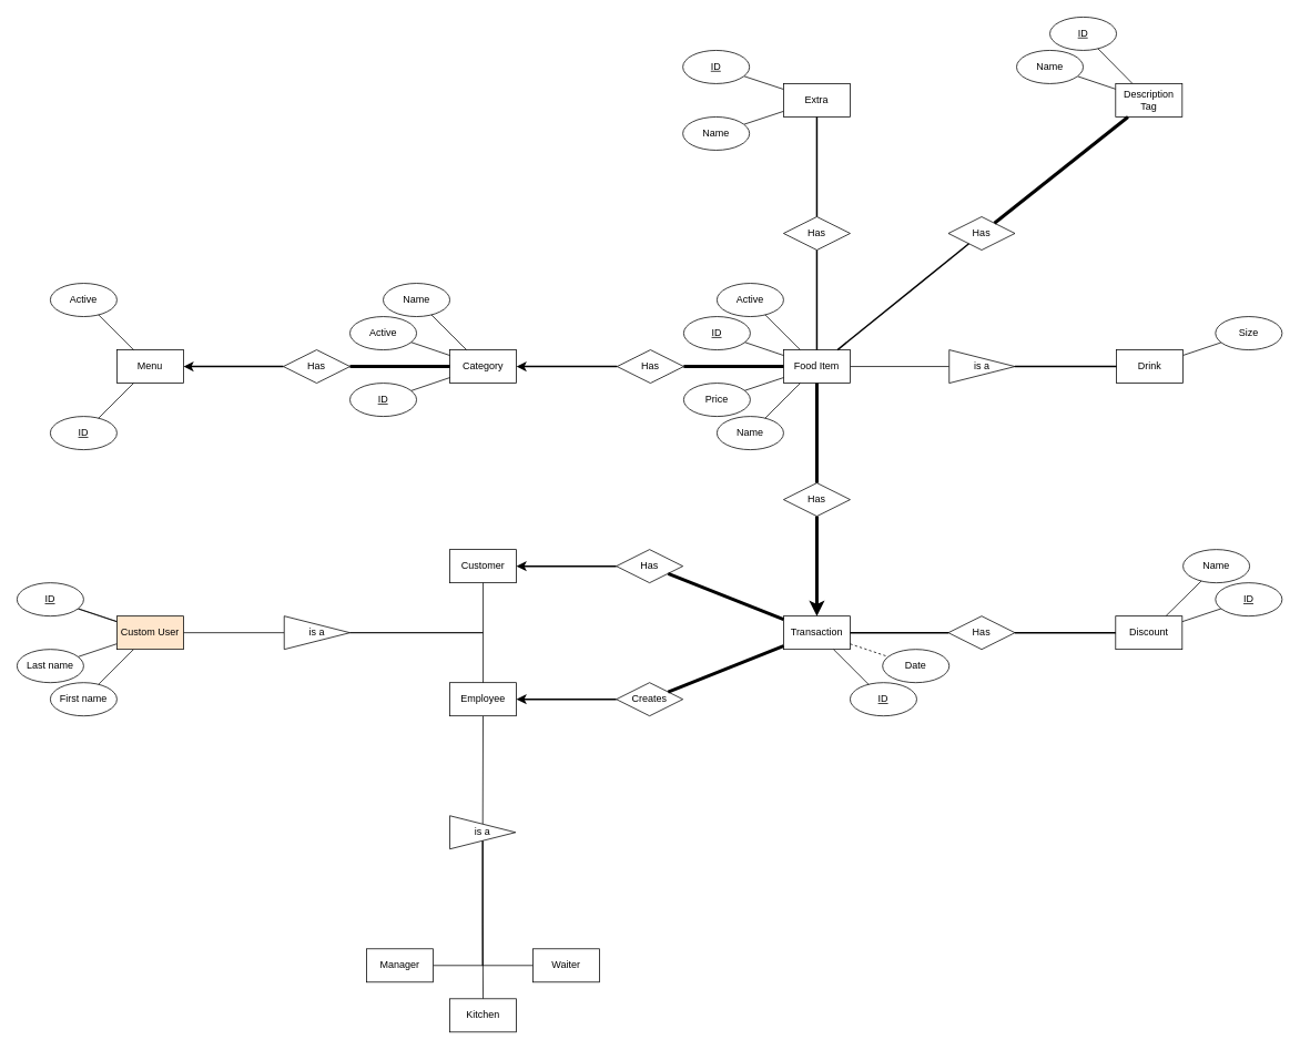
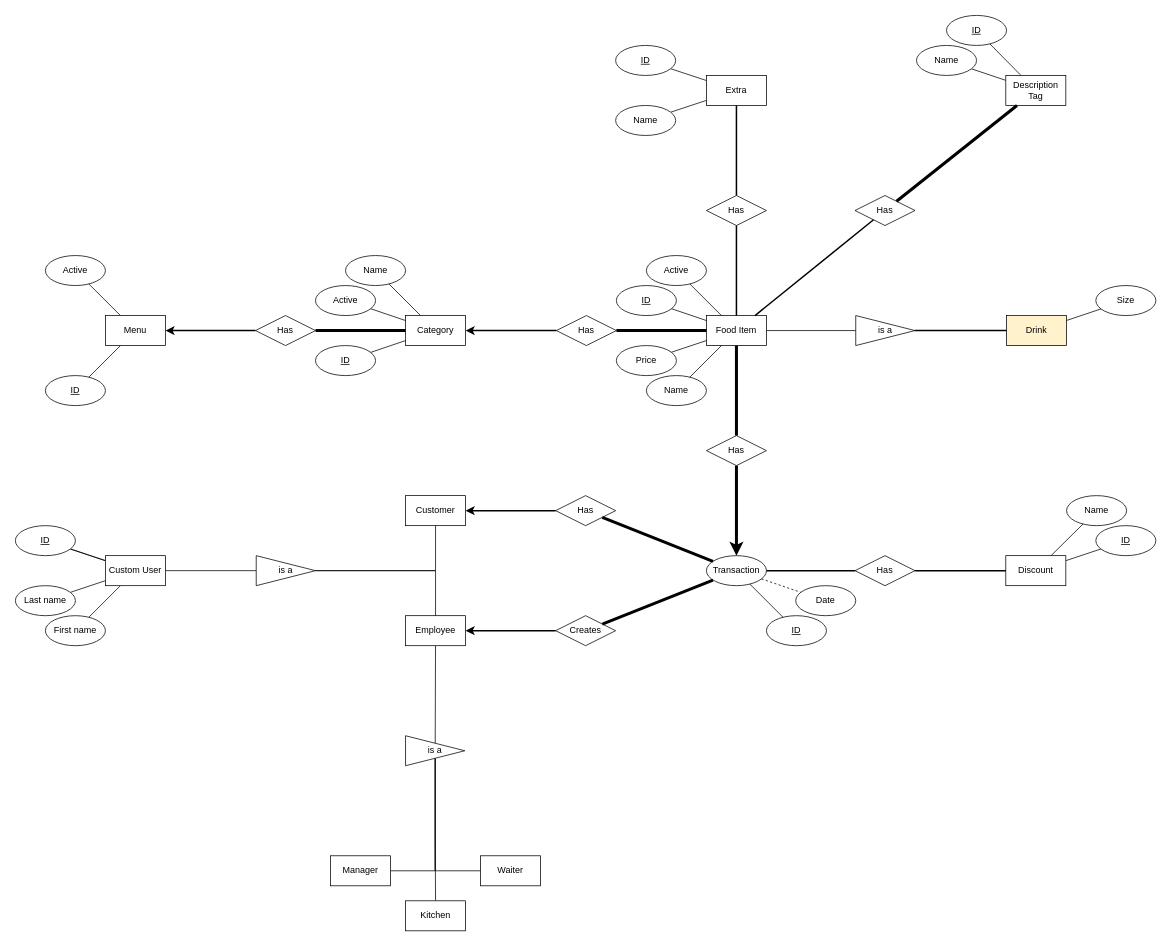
  <mxCell id="0" />
  <mxCell id="1" parent="0" />
  <mxCell id="2" value="Menu" style="rounded=0;whiteSpace=wrap;html=1;" parent="1" vertex="1"><mxGeometry x="140" y="420" width="80" height="40" as="geometry" /></mxCell>
  <mxCell id="3" value="Category" style="rounded=0;whiteSpace=wrap;html=1;" parent="1" vertex="1"><mxGeometry x="540" y="420" width="80" height="40" as="geometry" /></mxCell>
  <mxCell id="4" style="edgeStyle=none;rounded=0;orthogonalLoop=1;jettySize=auto;html=1;endArrow=none;endFill=0;strokeWidth=1;" parent="1" source="6" target="58" edge="1"><mxGeometry relative="1" as="geometry" /></mxCell>
  <mxCell id="5" style="edgeStyle=none;rounded=0;orthogonalLoop=1;jettySize=auto;html=1;endArrow=none;endFill=0;strokeWidth=1;" parent="1" source="6" target="55" edge="1"><mxGeometry relative="1" as="geometry" /></mxCell>
  <mxCell id="6" value="Food Item" style="rounded=0;whiteSpace=wrap;html=1;" parent="1" vertex="1"><mxGeometry x="941" y="420" width="80" height="40" as="geometry" /></mxCell>
  <mxCell id="7" value="&lt;u&gt;ID&lt;/u&gt;" style="ellipse;whiteSpace=wrap;html=1;" parent="1" vertex="1"><mxGeometry x="60" y="500" width="80" height="40" as="geometry" /></mxCell>
  <mxCell id="8" value="Active" style="ellipse;whiteSpace=wrap;html=1;" parent="1" vertex="1"><mxGeometry x="60" y="340" width="80" height="40" as="geometry" /></mxCell>
  <mxCell id="9" value="" style="endArrow=none;html=1;" parent="1" source="7" target="2" edge="1"><mxGeometry width="50" height="50" relative="1" as="geometry"><mxPoint x="120" y="650" as="sourcePoint" /><mxPoint x="170" y="600" as="targetPoint" /></mxGeometry></mxCell>
  <mxCell id="10" value="" style="endArrow=none;html=1;" parent="1" source="2" target="8" edge="1"><mxGeometry width="50" height="50" relative="1" as="geometry"><mxPoint x="180" y="390" as="sourcePoint" /><mxPoint x="230" y="340" as="targetPoint" /></mxGeometry></mxCell>
  <mxCell id="11" value="Price" style="ellipse;whiteSpace=wrap;html=1;" parent="1" vertex="1"><mxGeometry x="821" y="460" width="80" height="40" as="geometry" /></mxCell>
  <mxCell id="12" value="Active" style="ellipse;whiteSpace=wrap;html=1;" parent="1" vertex="1"><mxGeometry x="420" y="380" width="80" height="40" as="geometry" /></mxCell>
  <mxCell id="13" value="&lt;u&gt;ID&lt;/u&gt;" style="ellipse;whiteSpace=wrap;html=1;" parent="1" vertex="1"><mxGeometry x="420" y="460" width="80" height="40" as="geometry" /></mxCell>
  <mxCell id="14" value="" style="endArrow=none;html=1;" parent="1" source="13" target="3" edge="1"><mxGeometry width="50" height="50" relative="1" as="geometry"><mxPoint x="361.617" y="531.17" as="sourcePoint" /><mxPoint x="413.158" y="470" as="targetPoint" /></mxGeometry></mxCell>
  <mxCell id="15" value="" style="endArrow=none;html=1;" parent="1" source="12" target="3" edge="1"><mxGeometry width="50" height="50" relative="1" as="geometry"><mxPoint x="548.417" y="520.602" as="sourcePoint" /><mxPoint x="578.235" y="470" as="targetPoint" /></mxGeometry></mxCell>
  <mxCell id="16" value="&lt;u&gt;ID&lt;/u&gt;" style="ellipse;whiteSpace=wrap;html=1;" parent="1" vertex="1"><mxGeometry x="821" y="380" width="80" height="40" as="geometry" /></mxCell>
  <mxCell id="17" value="" style="endArrow=none;html=1;" parent="1" source="6" target="11" edge="1"><mxGeometry width="50" height="50" relative="1" as="geometry"><mxPoint x="789.417" y="520.602" as="sourcePoint" /><mxPoint x="819.235" y="470" as="targetPoint" /></mxGeometry></mxCell>
  <mxCell id="18" value="" style="endArrow=none;html=1;" parent="1" source="16" target="6" edge="1"><mxGeometry width="50" height="50" relative="1" as="geometry"><mxPoint x="799.417" y="530.602" as="sourcePoint" /><mxPoint x="829.235" y="480" as="targetPoint" /></mxGeometry></mxCell>
  <mxCell id="19" value="Name" style="ellipse;whiteSpace=wrap;html=1;" parent="1" vertex="1"><mxGeometry x="460" y="340" width="80" height="40" as="geometry" /></mxCell>
  <mxCell id="20" value="" style="endArrow=none;html=1;" parent="1" source="19" target="3" edge="1"><mxGeometry width="50" height="50" relative="1" as="geometry"><mxPoint x="548.417" y="379.398" as="sourcePoint" /><mxPoint x="578.235" y="430" as="targetPoint" /></mxGeometry></mxCell>
  <mxCell id="21" value="Name" style="ellipse;whiteSpace=wrap;html=1;" parent="1" vertex="1"><mxGeometry x="861" y="500" width="80" height="40" as="geometry" /></mxCell>
  <mxCell id="22" value="" style="endArrow=none;html=1;" parent="1" source="21" target="6" edge="1"><mxGeometry width="50" height="50" relative="1" as="geometry"><mxPoint x="775.994" y="379.79" as="sourcePoint" /><mxPoint x="758.059" y="430" as="targetPoint" /></mxGeometry></mxCell>
  <mxCell id="23" value="Has" style="rhombus;whiteSpace=wrap;html=1;" parent="1" vertex="1"><mxGeometry x="340" y="420" width="80" height="40" as="geometry" /></mxCell>
  <mxCell id="24" value="" style="endArrow=none;html=1;strokeWidth=4;" parent="1" source="3" target="23" edge="1"><mxGeometry width="50" height="50" relative="1" as="geometry"><mxPoint x="280" y="620" as="sourcePoint" /><mxPoint x="330" y="570" as="targetPoint" /></mxGeometry></mxCell>
  <mxCell id="25" value="" style="endArrow=classic;html=1;strokeWidth=2;" parent="1" source="23" target="2" edge="1"><mxGeometry width="50" height="50" relative="1" as="geometry"><mxPoint x="200" y="320" as="sourcePoint" /><mxPoint x="250" y="270" as="targetPoint" /></mxGeometry></mxCell>
  <mxCell id="26" value="Has" style="rhombus;whiteSpace=wrap;html=1;" parent="1" vertex="1"><mxGeometry x="741" y="420" width="80" height="40" as="geometry" /></mxCell>
  <mxCell id="27" value="" style="endArrow=none;html=1;strokeWidth=4;" parent="1" source="6" target="26" edge="1"><mxGeometry width="50" height="50" relative="1" as="geometry"><mxPoint x="561" y="270" as="sourcePoint" /><mxPoint x="861" y="440" as="targetPoint" /></mxGeometry></mxCell>
  <mxCell id="28" value="" style="endArrow=classic;html=1;strokeWidth=2;" parent="1" source="26" target="3" edge="1"><mxGeometry width="50" height="50" relative="1" as="geometry"><mxPoint x="260" y="300" as="sourcePoint" /><mxPoint x="310" y="250" as="targetPoint" /></mxGeometry></mxCell>
- <mxCell id="29" value="Transaction" style="rounded=0;whiteSpace=wrap;html=1;" parent="1" vertex="1"><mxGeometry x="941" y="740" width="80" height="40" as="geometry" /></mxCell>
+ <mxCell id="29" value="Transaction" style="ellipse;whiteSpace=wrap;html=1;" parent="1" vertex="1"><mxGeometry x="941" y="740" width="80" height="40" as="geometry" /></mxCell>
  <mxCell id="30" value="&lt;u&gt;ID&lt;/u&gt;" style="ellipse;whiteSpace=wrap;html=1;" parent="1" vertex="1"><mxGeometry x="1021" y="820" width="80" height="40" as="geometry" /></mxCell>
  <mxCell id="31" value="Date" style="ellipse;whiteSpace=wrap;html=1;" parent="1" vertex="1"><mxGeometry x="1060" y="780" width="80" height="40" as="geometry" /></mxCell>
  <mxCell id="32" value="Has" style="rhombus;whiteSpace=wrap;html=1;" parent="1" vertex="1"><mxGeometry x="941" y="580" width="80" height="40" as="geometry" /></mxCell>
  <mxCell id="33" value="" style="endArrow=none;html=1;strokeWidth=4;" parent="1" source="6" target="32" edge="1"><mxGeometry width="50" height="50" relative="1" as="geometry"><mxPoint x="276" y="300" as="sourcePoint" /><mxPoint x="981" y="560" as="targetPoint" /></mxGeometry></mxCell>
  <mxCell id="34" value="" style="endArrow=classic;html=1;strokeWidth=4;" parent="1" source="32" target="29" edge="1"><mxGeometry width="50" height="50" relative="1" as="geometry"><mxPoint x="341" y="340" as="sourcePoint" /><mxPoint x="391" y="290" as="targetPoint" /></mxGeometry></mxCell>
  <mxCell id="35" value="" style="endArrow=none;html=1;strokeWidth=1;dashed=1;" parent="1" source="29" target="31" edge="1"><mxGeometry width="50" height="50" relative="1" as="geometry"><mxPoint x="571" y="360" as="sourcePoint" /><mxPoint x="511" y="410" as="targetPoint" /></mxGeometry></mxCell>
  <mxCell id="36" value="" style="endArrow=none;html=1;strokeWidth=1;" parent="1" source="30" target="29" edge="1"><mxGeometry width="50" height="50" relative="1" as="geometry"><mxPoint x="581" y="370" as="sourcePoint" /><mxPoint x="521" y="420" as="targetPoint" /></mxGeometry></mxCell>
  <mxCell id="37" style="edgeStyle=none;rounded=0;orthogonalLoop=1;jettySize=auto;html=1;endArrow=none;endFill=0;strokeWidth=1;" parent="1" source="38" target="76" edge="1"><mxGeometry relative="1" as="geometry" /></mxCell>
  <mxCell id="38" value="Employee" style="rounded=0;whiteSpace=wrap;html=1;" parent="1" vertex="1"><mxGeometry x="540" y="820" width="80" height="40" as="geometry" /></mxCell>
  <mxCell id="39" value="Creates" style="rhombus;whiteSpace=wrap;html=1;" parent="1" vertex="1"><mxGeometry x="740" y="820" width="80" height="40" as="geometry" /></mxCell>
  <mxCell id="40" value="" style="endArrow=none;html=1;strokeWidth=4;" parent="1" source="29" target="39" edge="1"><mxGeometry width="50" height="50" relative="1" as="geometry"><mxPoint x="561" y="350" as="sourcePoint" /><mxPoint x="861" y="760" as="targetPoint" /></mxGeometry></mxCell>
  <mxCell id="41" value="" style="endArrow=classic;html=1;strokeWidth=2;" parent="1" source="39" target="38" edge="1"><mxGeometry width="50" height="50" relative="1" as="geometry"><mxPoint x="260" y="380" as="sourcePoint" /><mxPoint x="310" y="330" as="targetPoint" /></mxGeometry></mxCell>
  <mxCell id="42" value="Customer" style="rounded=0;whiteSpace=wrap;html=1;" parent="1" vertex="1"><mxGeometry x="540" width="80" height="40" as="geometry" y="660" /></mxCell>
  <mxCell id="43" value="Has" style="rhombus;whiteSpace=wrap;html=1;" parent="1" vertex="1"><mxGeometry x="740" width="80" height="40" as="geometry" y="660" /></mxCell>
  <mxCell id="44" value="" style="endArrow=none;html=1;strokeWidth=4;" parent="1" source="29" target="43" edge="1"><mxGeometry width="50" height="50" relative="1" as="geometry"><mxPoint x="561" y="350" as="sourcePoint" /><mxPoint x="501" y="400" as="targetPoint" /></mxGeometry></mxCell>
  <mxCell id="45" value="" style="endArrow=classic;html=1;strokeWidth=2;" parent="1" source="43" target="42" edge="1"><mxGeometry width="50" height="50" relative="1" as="geometry"><mxPoint x="381" y="380" as="sourcePoint" /><mxPoint x="431" y="330" as="targetPoint" /></mxGeometry></mxCell>
  <mxCell id="46" style="edgeStyle=none;rounded=0;orthogonalLoop=1;jettySize=auto;html=1;endArrow=none;endFill=0;strokeWidth=1;" parent="1" source="48" target="49" edge="1"><mxGeometry relative="1" as="geometry" /></mxCell>
  <mxCell id="47" style="edgeStyle=none;rounded=0;orthogonalLoop=1;jettySize=auto;html=1;endArrow=none;endFill=0;" edge="1" parent="1" source="48" target="94"><mxGeometry relative="1" as="geometry" /></mxCell>
  <mxCell id="48" value="Extra" style="rounded=0;whiteSpace=wrap;html=1;" parent="1" vertex="1"><mxGeometry x="941" y="100" width="80" height="40" as="geometry" /></mxCell>
  <mxCell id="49" value="Name" style="ellipse;whiteSpace=wrap;html=1;" parent="1" vertex="1"><mxGeometry x="820" y="140" width="80" height="40" as="geometry" /></mxCell>
  <mxCell id="50" value="Has" style="rhombus;whiteSpace=wrap;html=1;" parent="1" vertex="1"><mxGeometry x="941" y="260" width="80" height="40" as="geometry" /></mxCell>
  <mxCell id="51" value="" style="endArrow=none;html=1;strokeWidth=2;" parent="1" source="6" target="50" edge="1"><mxGeometry width="50" height="50" relative="1" as="geometry"><mxPoint x="1080" y="400" as="sourcePoint" /><mxPoint x="1130" y="350" as="targetPoint" /></mxGeometry></mxCell>
  <mxCell id="52" value="" style="endArrow=none;html=1;strokeWidth=2;" parent="1" source="50" target="48" edge="1"><mxGeometry width="50" height="50" relative="1" as="geometry"><mxPoint x="1110" y="600" as="sourcePoint" /><mxPoint x="1160" y="550" as="targetPoint" /></mxGeometry></mxCell>
  <mxCell id="53" style="edgeStyle=none;rounded=0;orthogonalLoop=1;jettySize=auto;html=1;endArrow=none;endFill=0;strokeWidth=1;" parent="1" source="54" target="57" edge="1"><mxGeometry relative="1" as="geometry" /></mxCell>
- <mxCell id="54" value="Drink" style="rounded=0;whiteSpace=wrap;html=1;" parent="1" vertex="1"><mxGeometry x="1341" y="420" width="80" height="40" as="geometry" /></mxCell>
+ <mxCell id="54" value="Drink" style="rounded=0;whiteSpace=wrap;html=1;fillColor=#fff2cc;" parent="1" vertex="1"><mxGeometry x="1341" y="420" width="80" height="40" as="geometry" /></mxCell>
  <mxCell id="55" value="is a" style="triangle;whiteSpace=wrap;html=1;" parent="1" vertex="1"><mxGeometry x="1140" y="420" width="79" height="40" as="geometry" /></mxCell>
  <mxCell id="56" value="" style="endArrow=none;html=1;strokeWidth=2;" parent="1" source="55" target="54" edge="1"><mxGeometry width="50" height="50" relative="1" as="geometry"><mxPoint x="1229" y="490" as="sourcePoint" /><mxPoint x="1351" y="490" as="targetPoint" /></mxGeometry></mxCell>
  <mxCell id="57" value="Size" style="ellipse;whiteSpace=wrap;html=1;" parent="1" vertex="1"><mxGeometry x="1460" y="380" width="80" height="40" as="geometry" /></mxCell>
  <mxCell id="58" value="Active" style="ellipse;whiteSpace=wrap;html=1;" parent="1" vertex="1"><mxGeometry x="861" y="340" width="80" height="40" as="geometry" /></mxCell>
  <mxCell id="59" style="edgeStyle=none;rounded=0;orthogonalLoop=1;jettySize=auto;html=1;endArrow=none;endFill=0;strokeWidth=1;" parent="1" source="64" target="67" edge="1"><mxGeometry relative="1" as="geometry" /></mxCell>
  <mxCell id="60" style="rounded=0;orthogonalLoop=1;jettySize=auto;html=1;endArrow=none;endFill=0;strokeWidth=1;" parent="1" source="64" target="69" edge="1"><mxGeometry relative="1" as="geometry" /></mxCell>
  <mxCell id="61" style="edgeStyle=none;rounded=0;orthogonalLoop=1;jettySize=auto;html=1;endArrow=none;endFill=0;strokeWidth=1;" parent="1" source="64" edge="1"><mxGeometry relative="1" as="geometry"><mxPoint x="93.282" y="731.094" as="targetPoint" /></mxGeometry></mxCell>
  <mxCell id="62" style="edgeStyle=none;rounded=0;orthogonalLoop=1;jettySize=auto;html=1;endArrow=none;endFill=0;strokeWidth=1;" parent="1" source="64" target="70" edge="1"><mxGeometry relative="1" as="geometry" /></mxCell>
  <mxCell id="63" style="edgeStyle=none;rounded=0;orthogonalLoop=1;jettySize=auto;html=1;endArrow=none;endFill=0;strokeWidth=1;" parent="1" source="64" target="68" edge="1"><mxGeometry relative="1" as="geometry" /></mxCell>
- <mxCell id="64" value="Custom User" style="rounded=0;whiteSpace=wrap;html=1;fillColor=#ffe6cc;" parent="1" vertex="1"><mxGeometry x="140" y="740" width="80" height="40" as="geometry" /></mxCell>
+ <mxCell id="64" value="Custom User" style="rounded=0;whiteSpace=wrap;html=1;" parent="1" vertex="1"><mxGeometry x="140" y="740" width="80" height="40" as="geometry" /></mxCell>
  <mxCell id="65" style="edgeStyle=orthogonalEdgeStyle;rounded=0;orthogonalLoop=1;jettySize=auto;html=1;endArrow=none;endFill=0;strokeWidth=1;" parent="1" source="67" target="38" edge="1"><mxGeometry relative="1" as="geometry" /></mxCell>
  <mxCell id="66" style="edgeStyle=orthogonalEdgeStyle;rounded=0;orthogonalLoop=1;jettySize=auto;html=1;endArrow=none;endFill=0;strokeWidth=1;" parent="1" source="67" target="42" edge="1"><mxGeometry relative="1" as="geometry" /></mxCell>
  <mxCell id="67" value="is a" style="triangle;whiteSpace=wrap;html=1;" parent="1" vertex="1"><mxGeometry x="341" y="740" width="79" height="40" as="geometry" /></mxCell>
  <mxCell id="68" value="Last name" style="ellipse;whiteSpace=wrap;html=1;" parent="1" vertex="1"><mxGeometry x="20" y="780" width="80" height="40" as="geometry" /></mxCell>
  <mxCell id="69" value="First name" style="ellipse;whiteSpace=wrap;html=1;" parent="1" vertex="1"><mxGeometry x="60" y="820" width="80" height="40" as="geometry" /></mxCell>
  <mxCell id="70" value="&lt;u&gt;ID&lt;/u&gt;" style="ellipse;whiteSpace=wrap;html=1;" parent="1" vertex="1"><mxGeometry x="20" y="700" width="80" height="40" as="geometry" /></mxCell>
  <mxCell id="71" style="edgeStyle=orthogonalEdgeStyle;rounded=0;orthogonalLoop=1;jettySize=auto;html=1;endArrow=none;endFill=0;strokeWidth=1;" parent="1" source="72" target="76" edge="1"><mxGeometry relative="1" as="geometry" /></mxCell>
  <mxCell id="72" value="Waiter" style="rounded=0;whiteSpace=wrap;html=1;" parent="1" vertex="1"><mxGeometry x="640" y="1140" width="80" height="40" as="geometry" /></mxCell>
  <mxCell id="73" style="edgeStyle=orthogonalEdgeStyle;rounded=0;orthogonalLoop=1;jettySize=auto;html=1;endArrow=none;endFill=0;strokeWidth=1;" parent="1" source="74" target="76" edge="1"><mxGeometry relative="1" as="geometry" /></mxCell>
  <mxCell id="74" value="Manager" style="rounded=0;whiteSpace=wrap;html=1;" parent="1" vertex="1"><mxGeometry x="440" y="1140" width="80" height="40" as="geometry" /></mxCell>
  <mxCell id="75" style="edgeStyle=orthogonalEdgeStyle;rounded=0;orthogonalLoop=1;jettySize=auto;html=1;endArrow=none;endFill=0;strokeWidth=1;" parent="1" source="76" target="77" edge="1"><mxGeometry relative="1" as="geometry" /></mxCell>
  <mxCell id="76" value="is a" style="triangle;whiteSpace=wrap;html=1;" parent="1" vertex="1"><mxGeometry x="540" y="980" width="79" height="40" as="geometry" /></mxCell>
  <mxCell id="77" value="Kitchen" style="rounded=0;whiteSpace=wrap;html=1;" parent="1" vertex="1"><mxGeometry x="540" y="1200" width="80" height="40" as="geometry" /></mxCell>
  <mxCell id="78" style="edgeStyle=none;rounded=0;orthogonalLoop=1;jettySize=auto;html=1;endArrow=none;endFill=0;" edge="1" parent="1" source="80" target="92"><mxGeometry relative="1" as="geometry" /></mxCell>
  <mxCell id="79" style="edgeStyle=none;rounded=0;orthogonalLoop=1;jettySize=auto;html=1;endArrow=none;endFill=0;" edge="1" parent="1" source="80" target="93"><mxGeometry relative="1" as="geometry" /></mxCell>
  <mxCell id="80" value="Description Tag" style="rounded=0;whiteSpace=wrap;html=1;" vertex="1" parent="1"><mxGeometry x="1340" y="100" width="80" height="40" as="geometry" /></mxCell>
  <mxCell id="81" value="Has" style="rhombus;whiteSpace=wrap;html=1;" vertex="1" parent="1"><mxGeometry x="1139" y="260" width="80" height="40" as="geometry" /></mxCell>
  <mxCell id="82" value="" style="endArrow=none;html=1;strokeWidth=2;" edge="1" parent="1" source="81" target="6"><mxGeometry width="50" height="50" relative="1" as="geometry"><mxPoint x="1150" y="390" as="sourcePoint" /><mxPoint x="1200" y="340" as="targetPoint" /></mxGeometry></mxCell>
  <mxCell id="83" value="" style="endArrow=none;html=1;strokeWidth=4;" edge="1" parent="1" source="80" target="81"><mxGeometry width="50" height="50" relative="1" as="geometry"><mxPoint x="1270" y="190" as="sourcePoint" /><mxPoint x="1210" y="240" as="targetPoint" /></mxGeometry></mxCell>
  <mxCell id="84" style="rounded=0;orthogonalLoop=1;jettySize=auto;html=1;endArrow=none;endFill=0;" edge="1" parent="1" source="86" target="88"><mxGeometry relative="1" as="geometry" /></mxCell>
  <mxCell id="85" style="edgeStyle=none;rounded=0;orthogonalLoop=1;jettySize=auto;html=1;endArrow=none;endFill=0;" edge="1" parent="1" source="86" target="87"><mxGeometry relative="1" as="geometry" /></mxCell>
  <mxCell id="86" value="Discount" style="rounded=0;whiteSpace=wrap;html=1;" vertex="1" parent="1"><mxGeometry x="1340" y="740" width="80" height="40" as="geometry" /></mxCell>
  <mxCell id="87" value="&lt;u&gt;ID&lt;/u&gt;" style="ellipse;whiteSpace=wrap;html=1;" vertex="1" parent="1"><mxGeometry x="1460" y="700" width="80" height="40" as="geometry" /></mxCell>
  <mxCell id="88" value="Name" style="ellipse;whiteSpace=wrap;html=1;" vertex="1" parent="1"><mxGeometry x="1421" width="80" height="40" as="geometry" y="660" /></mxCell>
  <mxCell id="89" value="Has" style="rhombus;whiteSpace=wrap;html=1;" vertex="1" parent="1"><mxGeometry x="1139" y="740" width="80" height="40" as="geometry" /></mxCell>
  <mxCell id="90" value="" style="endArrow=none;html=1;strokeWidth=2;" edge="1" parent="1" source="89" target="29"><mxGeometry width="50" height="50" relative="1" as="geometry"><mxPoint x="1230" y="810" as="sourcePoint" /><mxPoint x="1280" y="760" as="targetPoint" /></mxGeometry></mxCell>
  <mxCell id="91" value="" style="endArrow=none;html=1;strokeWidth=2;" edge="1" parent="1" source="89" target="86"><mxGeometry width="50" height="50" relative="1" as="geometry"><mxPoint x="1230" y="810" as="sourcePoint" /><mxPoint x="1280" y="760" as="targetPoint" /></mxGeometry></mxCell>
  <mxCell id="92" value="Name" style="ellipse;whiteSpace=wrap;html=1;" vertex="1" parent="1"><mxGeometry x="1221" y="60" width="80" height="40" as="geometry" /></mxCell>
  <mxCell id="93" value="&lt;u&gt;ID&lt;/u&gt;" style="ellipse;whiteSpace=wrap;html=1;" vertex="1" parent="1"><mxGeometry x="1261" y="20" width="80" height="40" as="geometry" /></mxCell>
  <mxCell id="94" value="&lt;u&gt;ID&lt;/u&gt;" style="ellipse;whiteSpace=wrap;html=1;" vertex="1" parent="1"><mxGeometry x="820" y="60" width="80" height="40" as="geometry" /></mxCell>
